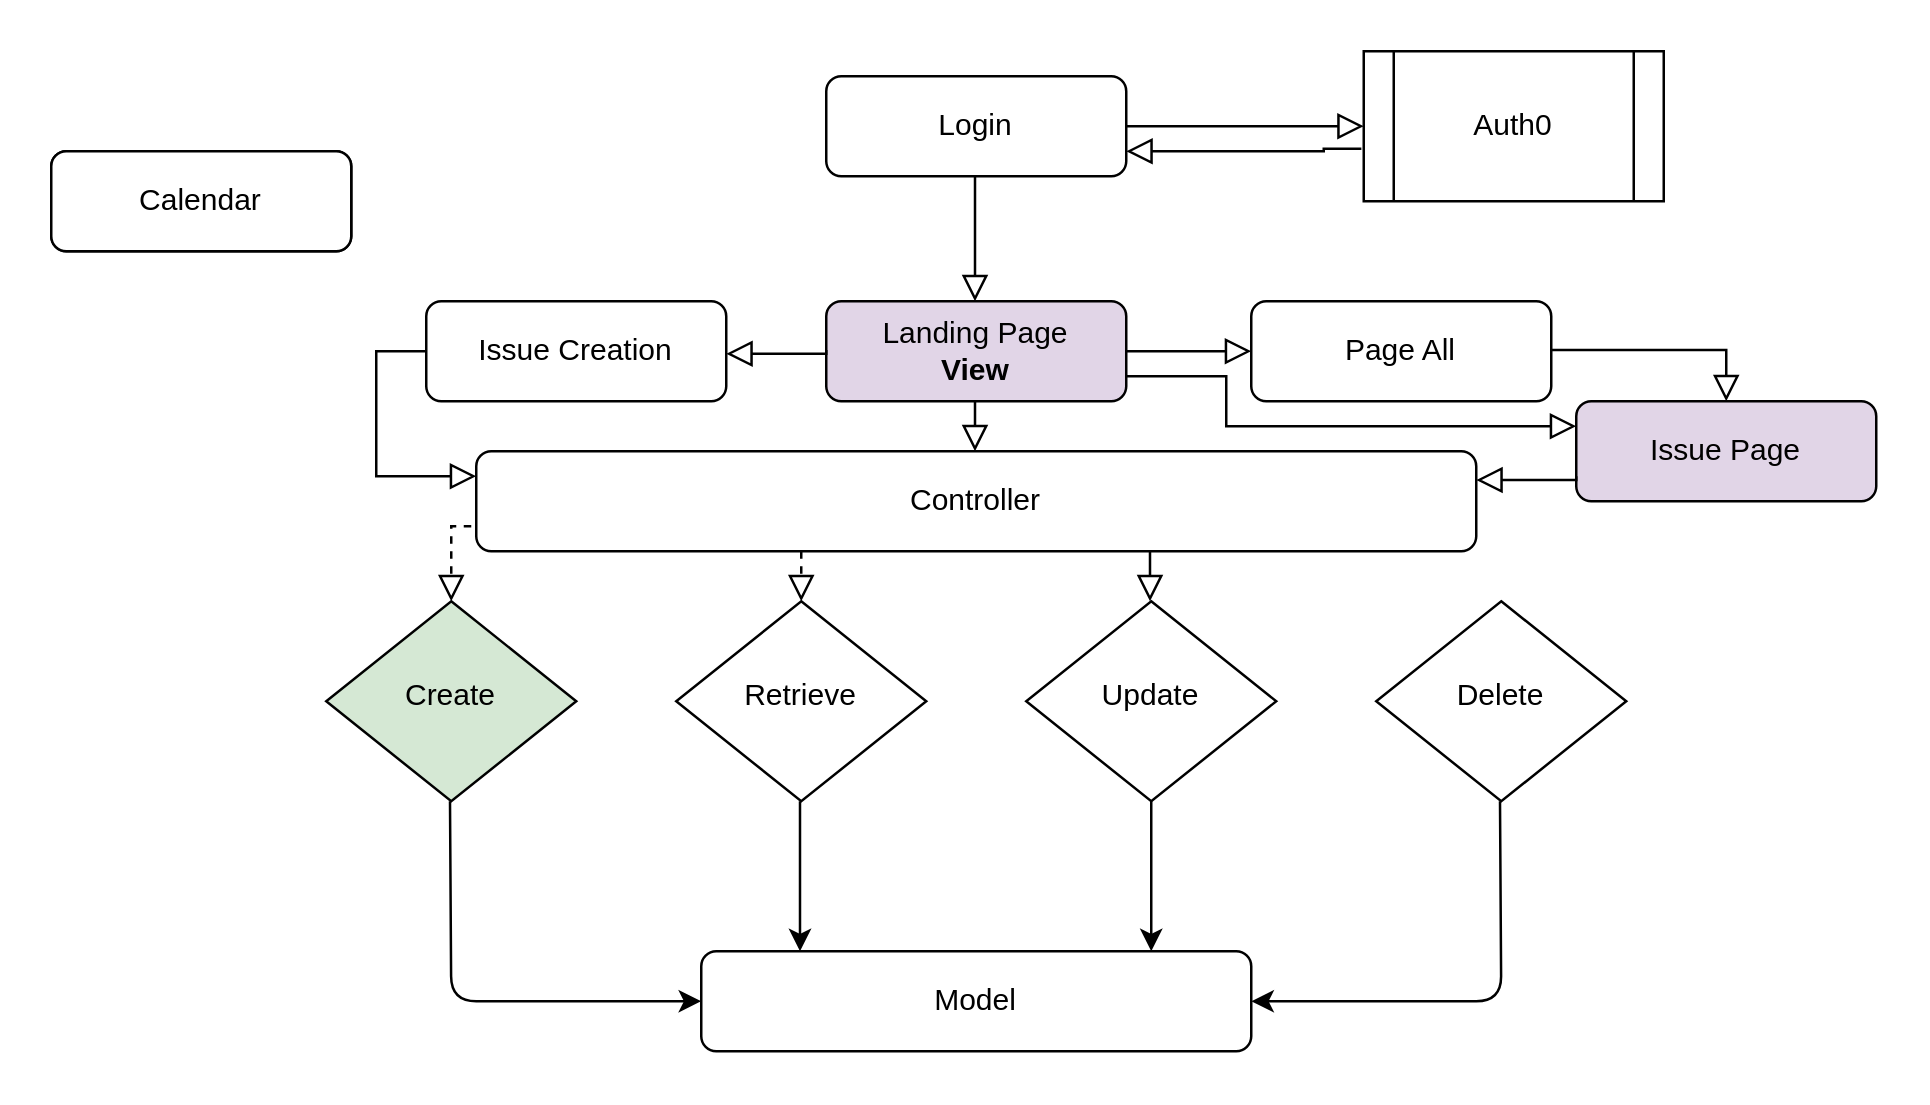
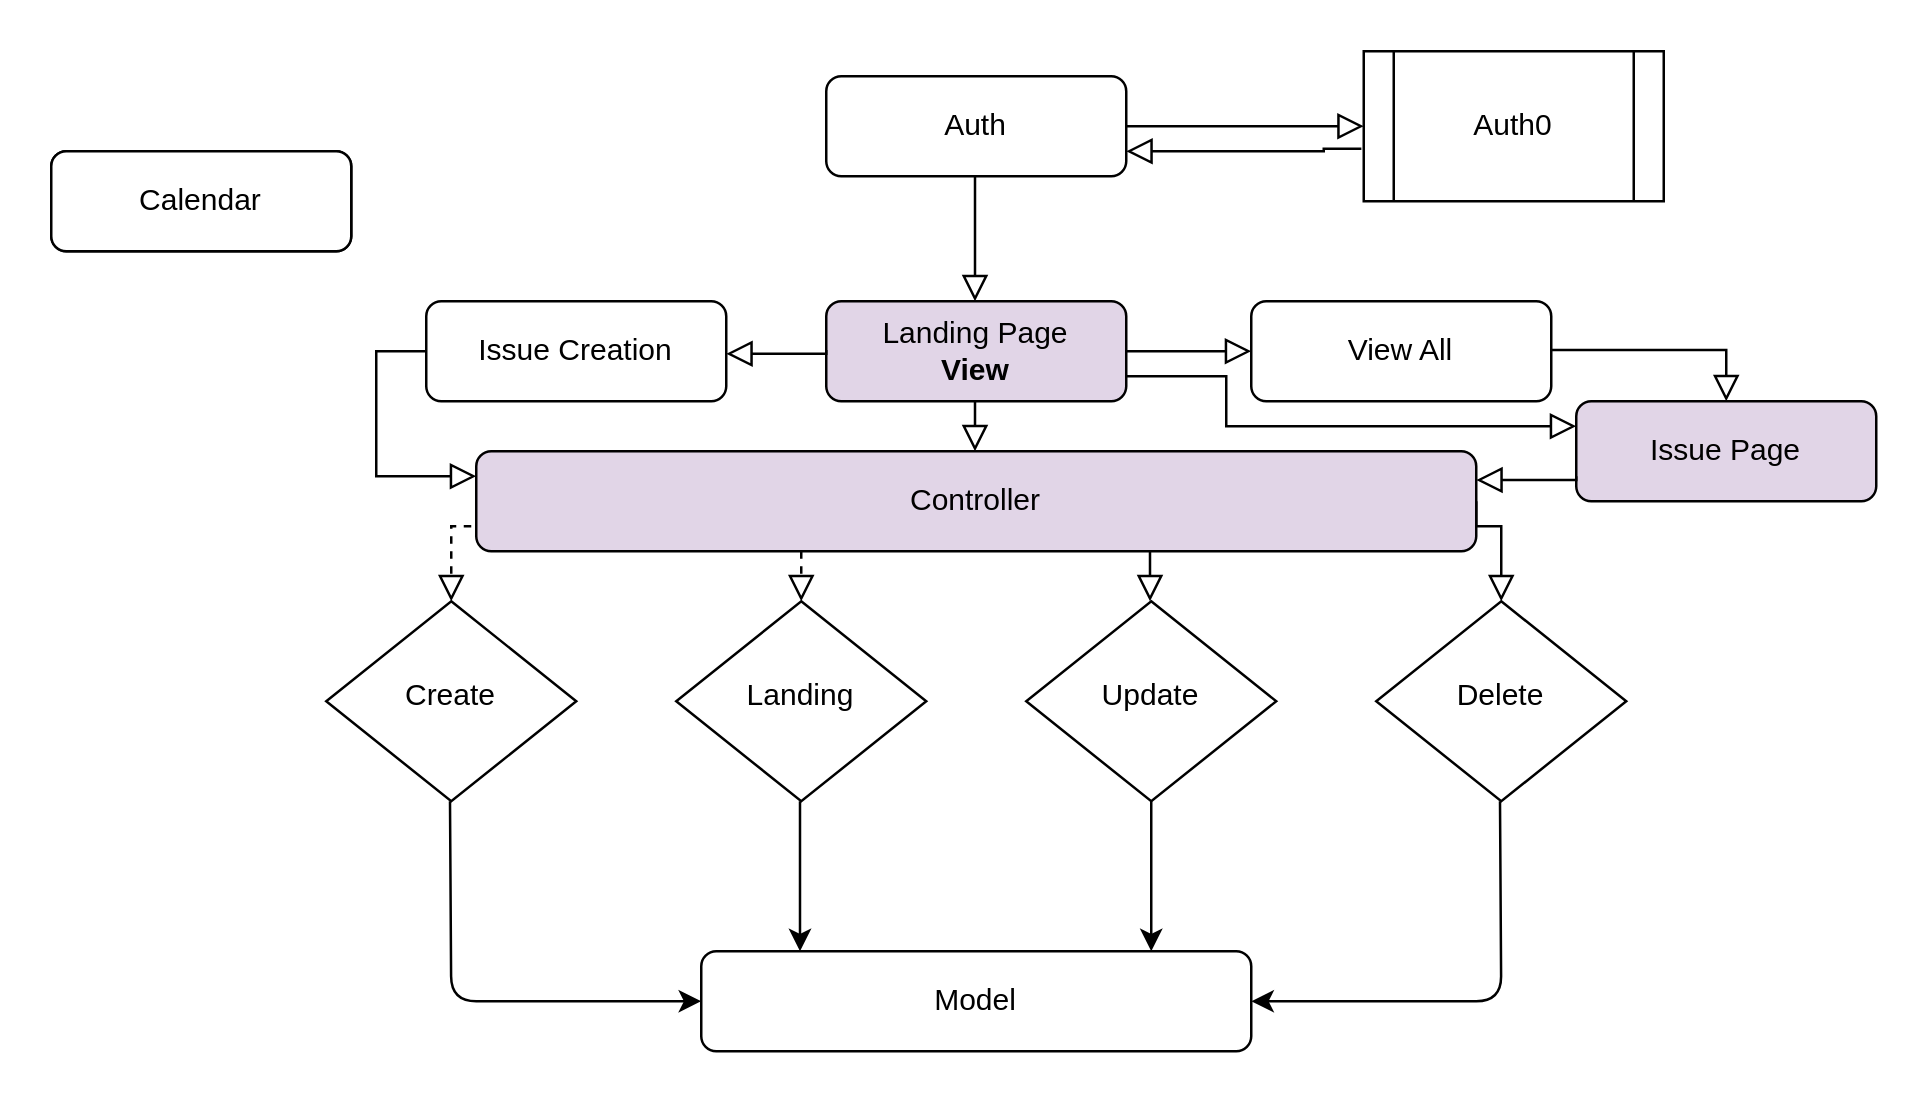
  <mxCell id="0" />
  <mxCell id="1" parent="0" />
  <mxCell id="2" value="" style="rounded=0;html=1;jettySize=auto;orthogonalLoop=1;fontSize=11;endArrow=block;endFill=0;endSize=8;strokeWidth=1;shadow=0;labelBackgroundColor=none;edgeStyle=orthogonalEdgeStyle;exitX=0;exitY=0.5;exitDx=0;exitDy=0;dashed=1;" parent="1" source="17" target="4" edge="1"><mxGeometry relative="1" as="geometry"><Array as="points"><mxPoint x="190" y="210" /><mxPoint x="180" y="210" /></Array></mxGeometry></mxCell>
  <mxCell id="3" value="&lt;div&gt;Landing Page&lt;/div&gt;&lt;div&gt;&lt;b&gt;View&lt;/b&gt;&lt;br&gt;&lt;/div&gt;" style="rounded=1;whiteSpace=wrap;html=1;fontSize=12;glass=0;strokeWidth=1;shadow=0;fillColor=#e1d5e7;" parent="1" vertex="1"><mxGeometry x="330" y="120" width="120" height="40" as="geometry" /></mxCell>
- <mxCell id="4" value="Create" style="rhombus;whiteSpace=wrap;html=1;shadow=0;fontFamily=Helvetica;fontSize=12;align=center;strokeWidth=1;spacing=6;spacingTop=-4;fillColor=#d5e8d4;" parent="1" vertex="1"><mxGeometry x="130" y="240" width="100" height="80" as="geometry" /></mxCell>
+ <mxCell id="4" value="Create" style="rhombus;whiteSpace=wrap;html=1;shadow=0;fontFamily=Helvetica;fontSize=12;align=center;strokeWidth=1;spacing=6;spacingTop=-4;" parent="1" vertex="1"><mxGeometry x="130" y="240" width="100" height="80" as="geometry" /></mxCell>
  <mxCell id="5" value="Calendar" style="rounded=1;whiteSpace=wrap;html=1;fontSize=12;glass=0;strokeWidth=1;shadow=0;" parent="1" vertex="1"><mxGeometry x="20" y="60" width="120" height="40" as="geometry" /></mxCell>
  <mxCell id="6" value="" style="rounded=0;html=1;jettySize=auto;orthogonalLoop=1;fontSize=11;endArrow=block;endFill=0;endSize=8;strokeWidth=1;shadow=0;labelBackgroundColor=none;edgeStyle=orthogonalEdgeStyle;" parent="1" edge="1"><mxGeometry relative="1" as="geometry"><mxPoint x="389.5" y="70" as="sourcePoint" /><mxPoint x="389.5" y="120" as="targetPoint" /></mxGeometry></mxCell>
- <mxCell id="7" value="Login" style="rounded=1;whiteSpace=wrap;html=1;fontSize=12;glass=0;strokeWidth=1;shadow=0;" parent="1" vertex="1"><mxGeometry x="330" y="30" width="120" height="40" as="geometry" /></mxCell>
+ <mxCell id="7" value="Auth" style="rounded=1;whiteSpace=wrap;html=1;fontSize=12;glass=0;strokeWidth=1;shadow=0;" parent="1" vertex="1"><mxGeometry x="330" y="30" width="120" height="40" as="geometry" /></mxCell>
+ <mxCell id="8" value="" style="rounded=0;html=1;jettySize=auto;orthogonalLoop=1;fontSize=11;endArrow=block;endFill=0;endSize=8;strokeWidth=1;shadow=0;labelBackgroundColor=none;edgeStyle=orthogonalEdgeStyle;entryX=0.5;entryY=0;entryDx=0;entryDy=0;exitX=1;exitY=0.5;exitDx=0;exitDy=0;" parent="1" source="17" target="9" edge="1"><mxGeometry relative="1" as="geometry"><mxPoint x="600" y="140" as="sourcePoint" /><mxPoint x="620" y="230" as="targetPoint" /><Array as="points"><mxPoint x="590" y="210" /><mxPoint x="600" y="210" /></Array></mxGeometry></mxCell>
  <mxCell id="9" value="Delete" style="rhombus;whiteSpace=wrap;html=1;shadow=0;fontFamily=Helvetica;fontSize=12;align=center;strokeWidth=1;spacing=6;spacingTop=-4;" parent="1" vertex="1"><mxGeometry x="550" y="240" width="100" height="80" as="geometry" /></mxCell>
  <mxCell id="10" value="Auth0" style="shape=process;whiteSpace=wrap;html=1;backgroundOutline=1;" parent="1" vertex="1"><mxGeometry x="545" y="20" width="120" height="60" as="geometry" /></mxCell>
  <mxCell id="11" value="" style="rounded=0;html=1;jettySize=auto;orthogonalLoop=1;fontSize=11;endArrow=block;endFill=0;endSize=8;strokeWidth=1;shadow=0;labelBackgroundColor=none;edgeStyle=orthogonalEdgeStyle;" parent="1" source="7" target="10" edge="1"><mxGeometry relative="1" as="geometry"><mxPoint x="440" y="50" as="sourcePoint" /><mxPoint x="440" y="100" as="targetPoint" /><Array as="points" /></mxGeometry></mxCell>
  <mxCell id="12" value="" style="rounded=0;html=1;jettySize=auto;orthogonalLoop=1;fontSize=11;endArrow=block;endFill=0;endSize=8;strokeWidth=1;shadow=0;labelBackgroundColor=none;edgeStyle=orthogonalEdgeStyle;entryX=1;entryY=0.75;entryDx=0;entryDy=0;exitX=-0.008;exitY=0.65;exitDx=0;exitDy=0;exitPerimeter=0;" parent="1" source="10" target="7" edge="1"><mxGeometry relative="1" as="geometry"><mxPoint x="520" y="60" as="sourcePoint" /><mxPoint x="520" y="60" as="targetPoint" /><Array as="points"><mxPoint x="529" y="60" /></Array></mxGeometry></mxCell>
- <mxCell id="13" value="Retrieve" style="rhombus;whiteSpace=wrap;html=1;shadow=0;fontFamily=Helvetica;fontSize=12;align=center;strokeWidth=1;spacing=6;spacingTop=-4;" parent="1" vertex="1"><mxGeometry x="270" y="240" width="100" height="80" as="geometry" /></mxCell>
+ <mxCell id="13" value="Landing" style="rhombus;whiteSpace=wrap;html=1;shadow=0;fontFamily=Helvetica;fontSize=12;align=center;strokeWidth=1;spacing=6;spacingTop=-4;" parent="1" vertex="1"><mxGeometry x="270" y="240" width="100" height="80" as="geometry" /></mxCell>
  <mxCell id="14" value="Update" style="rhombus;whiteSpace=wrap;html=1;shadow=0;fontFamily=Helvetica;fontSize=12;align=center;strokeWidth=1;spacing=6;spacingTop=-4;" parent="1" vertex="1"><mxGeometry x="410" y="240" width="100" height="80" as="geometry" /></mxCell>
  <mxCell id="15" value="" style="rounded=0;html=1;jettySize=auto;orthogonalLoop=1;fontSize=11;endArrow=block;endFill=0;endSize=8;strokeWidth=1;shadow=0;labelBackgroundColor=none;edgeStyle=orthogonalEdgeStyle;entryX=0.5;entryY=0;entryDx=0;entryDy=0;dashed=1;" parent="1" target="13" edge="1" source="17"><mxGeometry relative="1" as="geometry"><mxPoint x="367.5" y="159" as="sourcePoint" /><mxPoint x="413.5" y="240" as="targetPoint" /><Array as="points"><mxPoint x="320" y="230" /><mxPoint x="320" y="230" /></Array></mxGeometry></mxCell>
  <mxCell id="16" value="Model" style="rounded=1;whiteSpace=wrap;html=1;fontSize=12;glass=0;strokeWidth=1;shadow=0;" parent="1" vertex="1"><mxGeometry x="280" y="380" width="220" height="40" as="geometry" /></mxCell>
- <mxCell id="17" value="Controller" style="rounded=1;whiteSpace=wrap;html=1;fontSize=12;glass=0;strokeWidth=1;shadow=0;" vertex="1" parent="1"><mxGeometry x="190" y="180" width="400" height="40" as="geometry" /></mxCell>
+ <mxCell id="17" value="Controller" style="rounded=1;whiteSpace=wrap;html=1;fontSize=12;glass=0;strokeWidth=1;shadow=0;fillColor=#e1d5e7;" vertex="1" parent="1"><mxGeometry x="190" y="180" width="400" height="40" as="geometry" /></mxCell>
  <mxCell id="18" value="" style="rounded=0;html=1;jettySize=auto;orthogonalLoop=1;fontSize=11;endArrow=block;endFill=0;endSize=8;strokeWidth=1;shadow=0;labelBackgroundColor=none;edgeStyle=orthogonalEdgeStyle;entryX=0.5;entryY=0;entryDx=0;entryDy=0;" edge="1" parent="1"><mxGeometry relative="1" as="geometry"><mxPoint x="459.5" y="220" as="sourcePoint" /><mxPoint x="459.5" y="240" as="targetPoint" /><Array as="points"><mxPoint x="459.5" y="230" /><mxPoint x="459.5" y="230" /></Array></mxGeometry></mxCell>
  <mxCell id="19" value="" style="rounded=0;html=1;jettySize=auto;orthogonalLoop=1;fontSize=11;endArrow=block;endFill=0;endSize=8;strokeWidth=1;shadow=0;labelBackgroundColor=none;edgeStyle=orthogonalEdgeStyle;entryX=0.5;entryY=0;entryDx=0;entryDy=0;" edge="1" parent="1"><mxGeometry relative="1" as="geometry"><mxPoint x="389.5" y="160" as="sourcePoint" /><mxPoint x="389.5" y="180" as="targetPoint" /><Array as="points"><mxPoint x="389.5" y="170" /><mxPoint x="389.5" y="170" /></Array></mxGeometry></mxCell>
  <mxCell id="20" value="" style="endArrow=classic;html=1;exitX=0.5;exitY=1;exitDx=0;exitDy=0;" edge="1" parent="1" source="14"><mxGeometry width="50" height="50" relative="1" as="geometry"><mxPoint x="320" y="320" as="sourcePoint" /><mxPoint x="460" y="380" as="targetPoint" /></mxGeometry></mxCell>
  <mxCell id="21" value="" style="endArrow=classic;html=1;exitX=0.5;exitY=1;exitDx=0;exitDy=0;" edge="1" parent="1"><mxGeometry width="50" height="50" relative="1" as="geometry"><mxPoint x="319.5" y="320" as="sourcePoint" /><mxPoint x="319.5" y="380" as="targetPoint" /></mxGeometry></mxCell>
  <mxCell id="22" value="" style="endArrow=classic;html=1;exitX=0.5;exitY=1;exitDx=0;exitDy=0;entryX=0;entryY=0.5;entryDx=0;entryDy=0;" edge="1" parent="1" target="16"><mxGeometry width="50" height="50" relative="1" as="geometry"><mxPoint x="179.5" y="320" as="sourcePoint" /><mxPoint x="180" y="400" as="targetPoint" /><Array as="points"><mxPoint x="180" y="400" /></Array></mxGeometry></mxCell>
  <mxCell id="23" value="" style="endArrow=classic;html=1;exitX=0.5;exitY=1;exitDx=0;exitDy=0;entryX=1;entryY=0.5;entryDx=0;entryDy=0;" edge="1" parent="1" target="16"><mxGeometry width="50" height="50" relative="1" as="geometry"><mxPoint x="599.5" y="320" as="sourcePoint" /><mxPoint x="600" y="400" as="targetPoint" /><Array as="points"><mxPoint x="600" y="400" /></Array></mxGeometry></mxCell>
  <mxCell id="24" value="" style="rounded=0;html=1;jettySize=auto;orthogonalLoop=1;fontSize=11;endArrow=block;endFill=0;endSize=8;strokeWidth=1;shadow=0;labelBackgroundColor=none;edgeStyle=orthogonalEdgeStyle;" edge="1" parent="1"><mxGeometry relative="1" as="geometry"><mxPoint x="450" y="139.5" as="sourcePoint" /><mxPoint x="500" y="140" as="targetPoint" /><Array as="points"><mxPoint x="500" y="140" /><mxPoint x="500" y="140" /></Array></mxGeometry></mxCell>
  <mxCell id="25" value="Issue Creation" style="rounded=1;whiteSpace=wrap;html=1;fontSize=12;glass=0;strokeWidth=1;shadow=0;" vertex="1" parent="1"><mxGeometry x="170" y="120" width="120" height="40" as="geometry" /></mxCell>
  <mxCell id="26" value="" style="rounded=0;html=1;jettySize=auto;orthogonalLoop=1;fontSize=11;endArrow=block;endFill=0;endSize=8;strokeWidth=1;shadow=0;labelBackgroundColor=none;edgeStyle=orthogonalEdgeStyle;exitX=0;exitY=0.5;exitDx=0;exitDy=0;" edge="1" parent="1" source="25"><mxGeometry relative="1" as="geometry"><mxPoint x="150" y="140" as="sourcePoint" /><mxPoint x="190" y="190" as="targetPoint" /><Array as="points"><mxPoint x="150" y="140" /><mxPoint x="150" y="190" /><mxPoint x="190" y="190" /></Array></mxGeometry></mxCell>
  <mxCell id="27" value="" style="rounded=0;html=1;jettySize=auto;orthogonalLoop=1;fontSize=11;endArrow=block;endFill=0;endSize=8;strokeWidth=1;shadow=0;labelBackgroundColor=none;edgeStyle=orthogonalEdgeStyle;exitX=-0.008;exitY=0.65;exitDx=0;exitDy=0;exitPerimeter=0;" edge="1" parent="1"><mxGeometry relative="1" as="geometry"><mxPoint x="330" y="139.5" as="sourcePoint" /><mxPoint x="290" y="141" as="targetPoint" /><Array as="points"><mxPoint x="329.96" y="140.5" /></Array></mxGeometry></mxCell>
  <mxCell id="28" value="Issue Page" style="rounded=1;whiteSpace=wrap;html=1;fontSize=12;glass=0;strokeWidth=1;shadow=0;fillColor=#e1d5e7;" vertex="1" parent="1"><mxGeometry x="630" y="160" width="120" height="40" as="geometry" /></mxCell>
- <mxCell id="29" value="Page All" style="rounded=1;whiteSpace=wrap;html=1;fontSize=12;glass=0;strokeWidth=1;shadow=0;" vertex="1" parent="1"><mxGeometry x="500" y="120" width="120" height="40" as="geometry" /></mxCell>
+ <mxCell id="29" value="View All" style="rounded=1;whiteSpace=wrap;html=1;fontSize=12;glass=0;strokeWidth=1;shadow=0;" vertex="1" parent="1"><mxGeometry x="500" y="120" width="120" height="40" as="geometry" /></mxCell>
  <mxCell id="30" value="" style="rounded=0;html=1;jettySize=auto;orthogonalLoop=1;fontSize=11;endArrow=block;endFill=0;endSize=8;strokeWidth=1;shadow=0;labelBackgroundColor=none;edgeStyle=orthogonalEdgeStyle;entryX=0.5;entryY=0;entryDx=0;entryDy=0;" edge="1" parent="1" target="28"><mxGeometry relative="1" as="geometry"><mxPoint x="620" y="139.5" as="sourcePoint" /><mxPoint x="670" y="139.5" as="targetPoint" /><Array as="points"><mxPoint x="690" y="140" /></Array></mxGeometry></mxCell>
  <mxCell id="31" value="" style="rounded=0;html=1;jettySize=auto;orthogonalLoop=1;fontSize=11;endArrow=block;endFill=0;endSize=8;strokeWidth=1;shadow=0;labelBackgroundColor=none;edgeStyle=orthogonalEdgeStyle;exitX=1;exitY=0.75;exitDx=0;exitDy=0;" edge="1" parent="1" source="3"><mxGeometry relative="1" as="geometry"><mxPoint x="460" y="150" as="sourcePoint" /><mxPoint x="630" y="170" as="targetPoint" /><Array as="points"><mxPoint x="490" y="150" /><mxPoint x="490" y="170" /></Array></mxGeometry></mxCell>
  <mxCell id="32" value="" style="rounded=0;html=1;jettySize=auto;orthogonalLoop=1;fontSize=11;endArrow=block;endFill=0;endSize=8;strokeWidth=1;shadow=0;labelBackgroundColor=none;edgeStyle=orthogonalEdgeStyle;exitX=-0.008;exitY=0.65;exitDx=0;exitDy=0;exitPerimeter=0;" edge="1" parent="1"><mxGeometry relative="1" as="geometry"><mxPoint x="630" y="190" as="sourcePoint" /><mxPoint x="590" y="191.5" as="targetPoint" /><Array as="points"><mxPoint x="629.96" y="191" /></Array></mxGeometry></mxCell>
  <mxCell id="33" value="Calendar" style="rounded=1;whiteSpace=wrap;html=1;fontSize=12;glass=0;strokeWidth=1;shadow=0;" vertex="1" parent="1"><mxGeometry x="20" y="60" width="120" height="40" as="geometry" /></mxCell>
